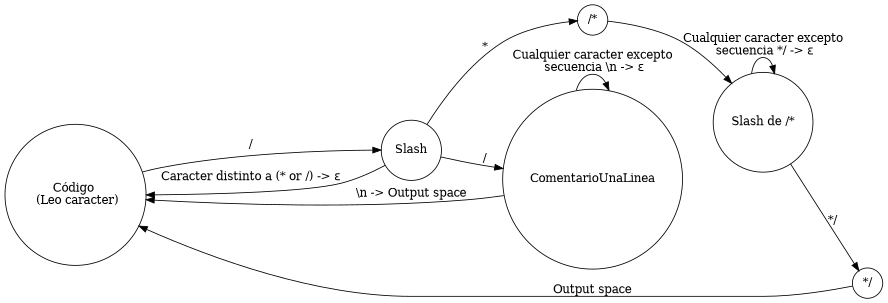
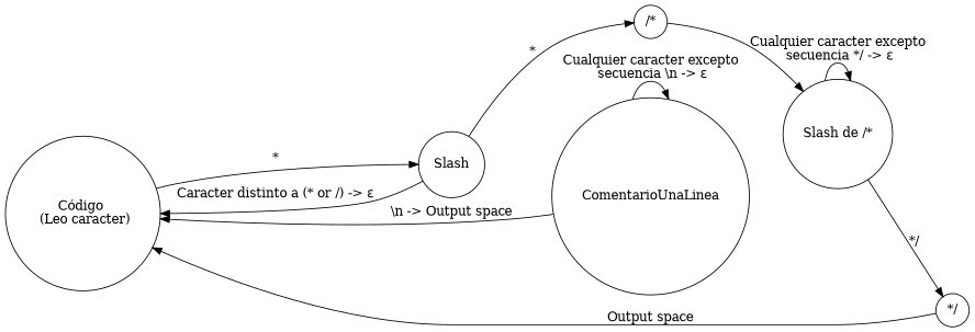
  digraph {
    rankdir=LR
    node [shape=circle]
    n1 [label="Código \n (Leo caracter)"]
    n2 [label=Slash]
    n3 [label=ComentarioUnaLinea]
    n4 [label="/*"]
    n5 [label="Slash de /*"]
    n6 [label="*/"]
-   n1 -> n2 [label="/"]
+   n1 -> n2 [label="*"]
    n2 -> n1 [label="Caracter distinto a (* or /) -> ε"]
-   n2 -> n3 [label="/"]
    n2 -> n4 [label="*"]
    n3 -> n1 [label="\\n -> Output space"]
    n3 -> n3 [label="Cualquier caracter excepto\n secuencia \\n -> ε"]
    n4 -> n5
    n5 -> n5 [label="Cualquier caracter excepto\n secuencia */ -> ε"]
    n5 -> n6 [label="*/"]
    n6 -> n1 [label="Output space"]
  }
